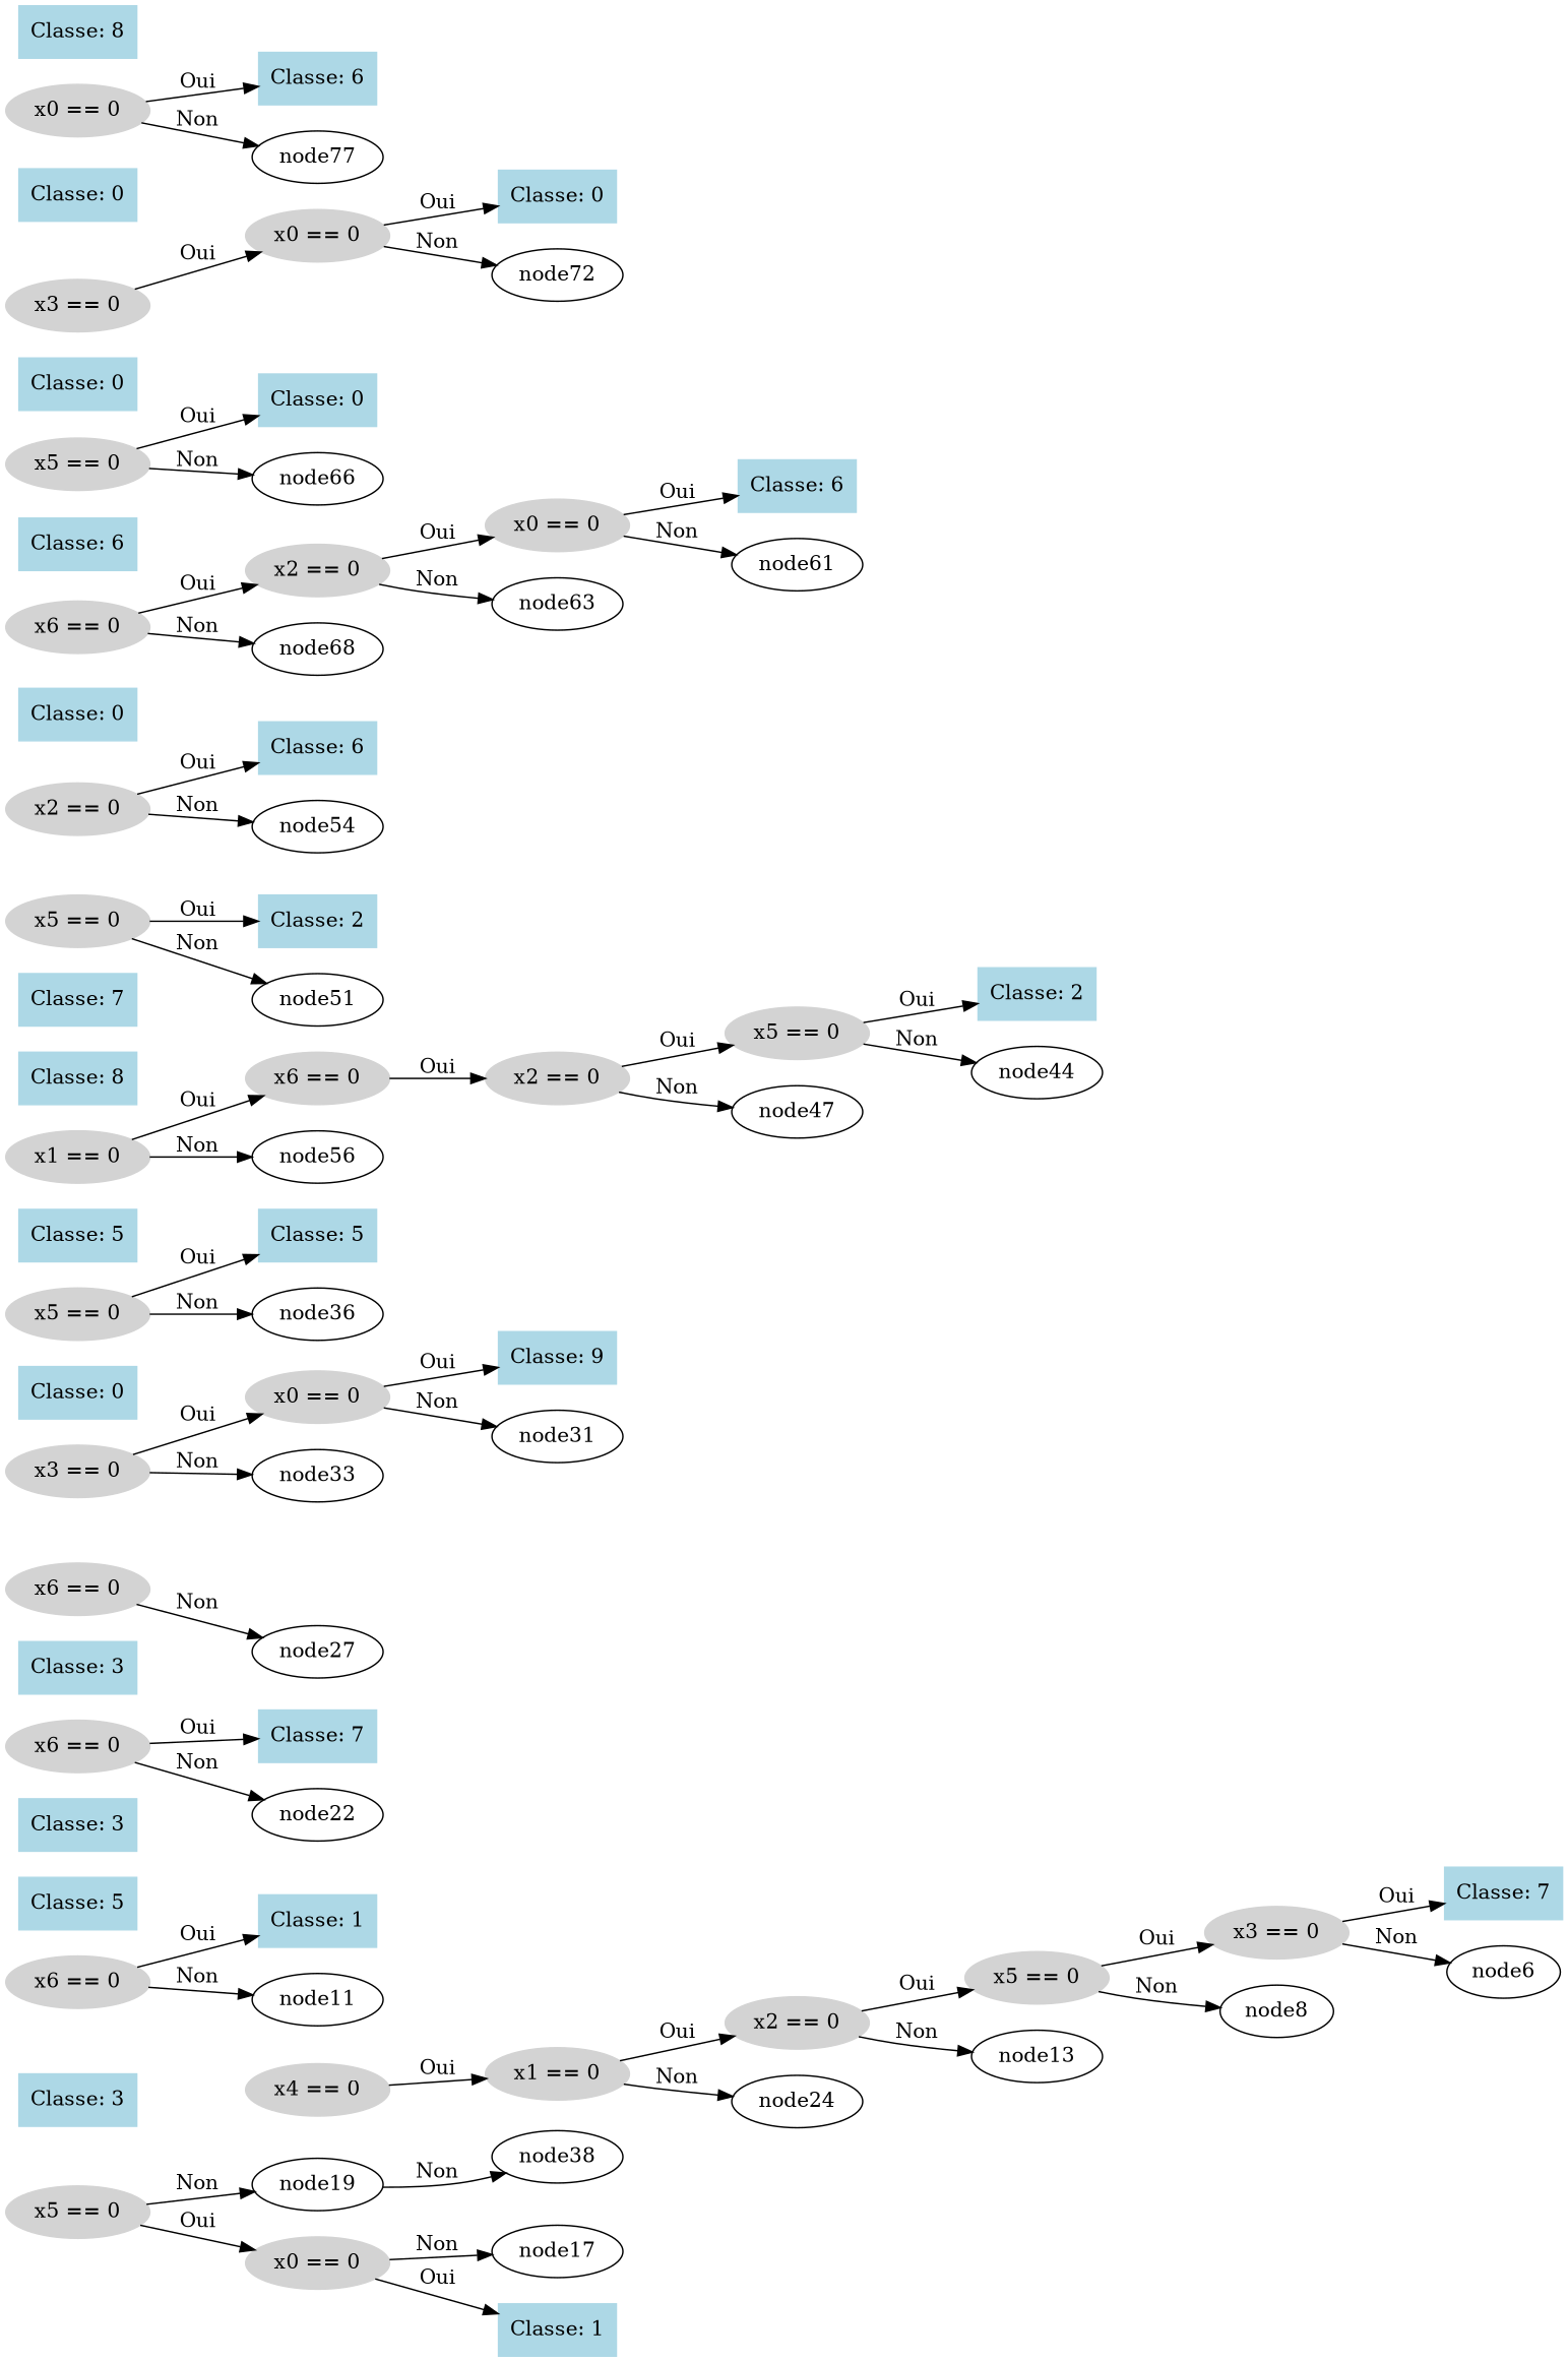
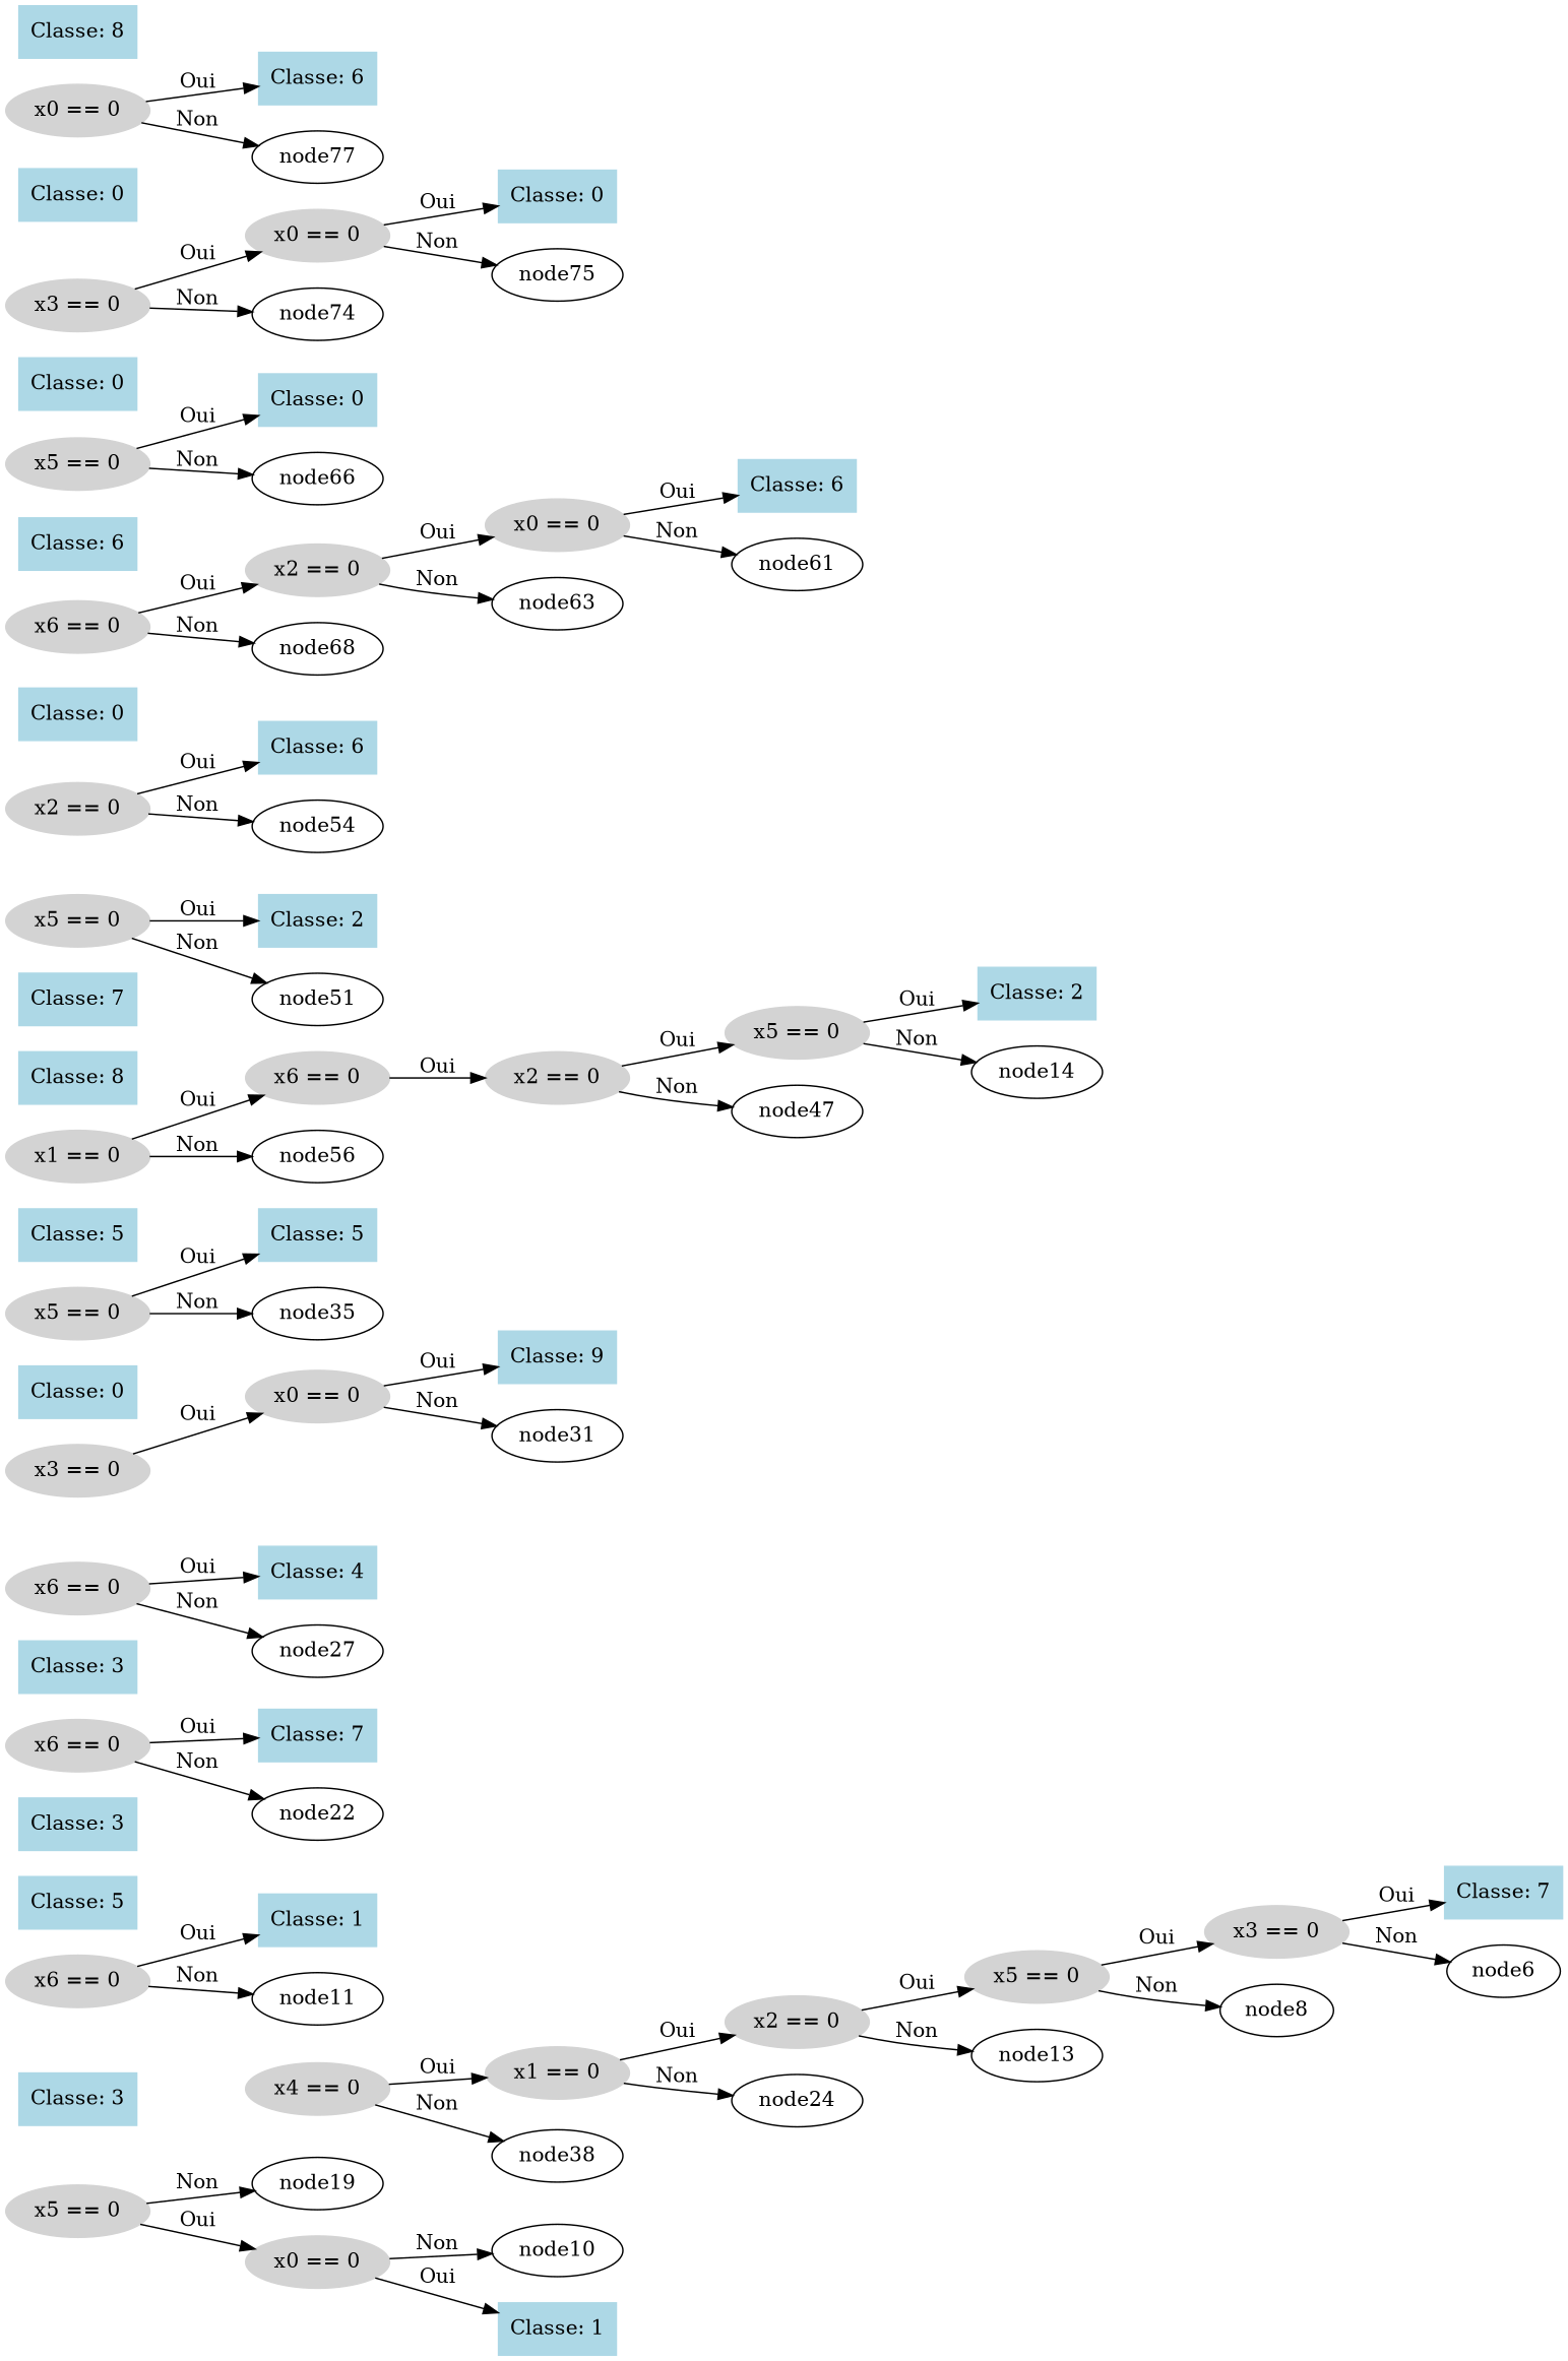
  digraph {
    rankdir=LR
    node [color=lightblue shape=box style=filled]
    n1 [color=lightgray label="x4 == 0" shape=ellipse]
    n2 [color=lightgray label="x1 == 0" shape=ellipse]
    node38 [color="" shape="" style=""]
    n4 [color=lightgray label="x2 == 0" shape=ellipse]
    node24 [color="" shape="" style=""]
    n6 [color=lightgray label="x5 == 0" shape=ellipse]
    node13 [color="" shape="" style=""]
    n8 [color=lightgray label="x3 == 0" shape=ellipse]
    node8 [color="" shape="" style=""]
    n10 [label="Classe: 7"]
    node6 [color="" shape="" style=""]
    n12 [label="Classe: 3"]
    n13 [color=lightgray label="x6 == 0" shape=ellipse]
    n14 [label="Classe: 1"]
    node11 [color="" shape="" style=""]
    n16 [label="Classe: 5"]
    n17 [color=lightgray label="x5 == 0" shape=ellipse]
    n18 [color=lightgray label="x0 == 0" shape=ellipse]
    node19 [color="" shape="" style=""]
    n20 [label="Classe: 1"]
-   node17 [color="" shape="" style=""]
+   node17 [label=node10 color="" shape="" style=""]
    n22 [label="Classe: 3"]
    n23 [color=lightgray label="x6 == 0" shape=ellipse]
    n24 [label="Classe: 7"]
    node22 [color="" shape="" style=""]
    n26 [label="Classe: 3"]
    n27 [color=lightgray label="x6 == 0" shape=ellipse]
+   n28 [label="Classe: 4"]
    node27 [color="" shape="" style=""]
    n30 [color=lightgray label="x3 == 0" shape=ellipse]
    n31 [color=lightgray label="x0 == 0" shape=ellipse]
-   node33 [color="" shape="" style=""]
    n33 [label="Classe: 9"]
    node31 [color="" shape="" style=""]
    n35 [label="Classe: 0"]
    n36 [color=lightgray label="x5 == 0" shape=ellipse]
    n37 [label="Classe: 5"]
-   node36 [color="" shape="" style=""]
+   node36 [label=node35 color="" shape="" style=""]
    n39 [label="Classe: 5"]
    n40 [color=lightgray label="x1 == 0" shape=ellipse]
    n41 [color=lightgray label="x6 == 0" shape=ellipse]
    node56 [color="" shape="" style=""]
    n43 [color=lightgray label="x2 == 0" shape=ellipse]
    n44 [color=lightgray label="x5 == 0" shape=ellipse]
    n45 [label=node47 color="" shape="" style=""]
    n46 [label="Classe: 2"]
-   node44 [color="" shape="" style=""]
+   node44 [label=node14 color="" shape="" style=""]
    n48 [label="Classe: 8"]
    n49 [label="Classe: 7"]
    n50 [color=lightgray label="x5 == 0" shape=ellipse]
    n51 [label="Classe: 2"]
    node51 [color="" shape="" style=""]
    n53 [color=lightgray label="x2 == 0" shape=ellipse]
    n54 [label="Classe: 6"]
    node54 [color="" shape="" style=""]
    n56 [label="Classe: 0"]
    n57 [color=lightgray label="x6 == 0" shape=ellipse]
    n58 [color=lightgray label="x2 == 0" shape=ellipse]
    node68 [color="" shape="" style=""]
    n60 [color=lightgray label="x0 == 0" shape=ellipse]
    node63 [color="" shape="" style=""]
    n62 [label="Classe: 6"]
    node61 [color="" shape="" style=""]
    n64 [label="Classe: 6"]
    n65 [color=lightgray label="x5 == 0" shape=ellipse]
    n66 [label="Classe: 0"]
    node66 [color="" shape="" style=""]
    n68 [label="Classe: 0"]
    n69 [color=lightgray label="x3 == 0" shape=ellipse]
    n70 [color=lightgray label="x0 == 0" shape=ellipse]
+   node74 [color="" shape="" style=""]
    n72 [label="Classe: 0"]
-   node72 [color="" shape="" style=""]
+   node72 [label=node75 color="" shape="" style=""]
    n74 [label="Classe: 0"]
    n75 [color=lightgray label="x0 == 0" shape=ellipse]
    n76 [label="Classe: 6"]
    node77 [color="" shape="" style=""]
    n78 [label="Classe: 8"]
    n1 -> n2 [label=Oui]
-   node19 -> node38 [label=Non]
+   n1 -> node38 [label=Non]
    n2 -> n4 [label=Oui]
    n2 -> node24 [label=Non]
    n4 -> n6 [label=Oui]
    n4 -> node13 [label=Non]
    n6 -> n8 [label=Oui]
    n6 -> node8 [label=Non]
    n8 -> n10 [label=Oui]
    n8 -> node6 [label=Non]
    n13 -> n14 [label=Oui]
    n13 -> node11 [label=Non]
    n17 -> n18 [label=Oui]
    n17 -> node19 [label=Non]
    n18 -> n20 [label=Oui]
    n18 -> node17 [label=Non]
    n23 -> n24 [label=Oui]
    n23 -> node22 [label=Non]
+   n27 -> n28 [label=Oui]
    n27 -> node27 [label=Non]
    n30 -> n31 [label=Oui]
-   n30 -> node33 [label=Non]
    n31 -> n33 [label=Oui]
    n31 -> node31 [label=Non]
    n36 -> n37 [label=Oui]
    n36 -> node36 [label=Non]
    n40 -> n41 [label=Oui]
    n40 -> node56 [label=Non]
    n41 -> n43 [label=Oui]
    n43 -> n44 [label=Oui]
    n43 -> n45 [label=Non]
    n44 -> n46 [label=Oui]
    n44 -> node44 [label=Non]
    n50 -> n51 [label=Oui]
    n50 -> node51 [label=Non]
    n53 -> n54 [label=Oui]
    n53 -> node54 [label=Non]
    n57 -> n58 [label=Oui]
    n57 -> node68 [label=Non]
    n58 -> n60 [label=Oui]
    n58 -> node63 [label=Non]
    n60 -> n62 [label=Oui]
    n60 -> node61 [label=Non]
    n65 -> n66 [label=Oui]
    n65 -> node66 [label=Non]
    n69 -> n70 [label=Oui]
+   n69 -> node74 [label=Non]
    n70 -> n72 [label=Oui]
    n70 -> node72 [label=Non]
    n75 -> n76 [label=Oui]
    n75 -> node77 [label=Non]
  }
